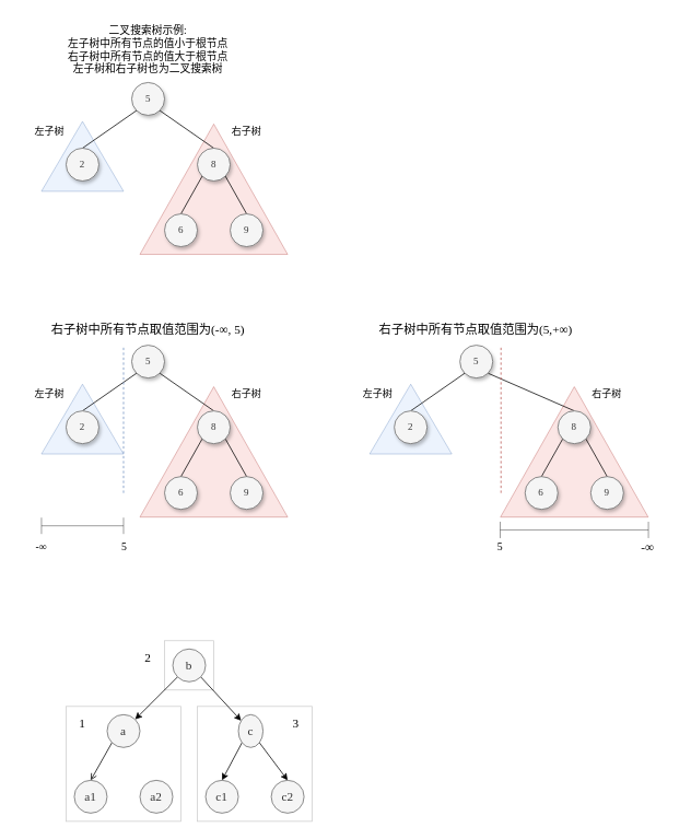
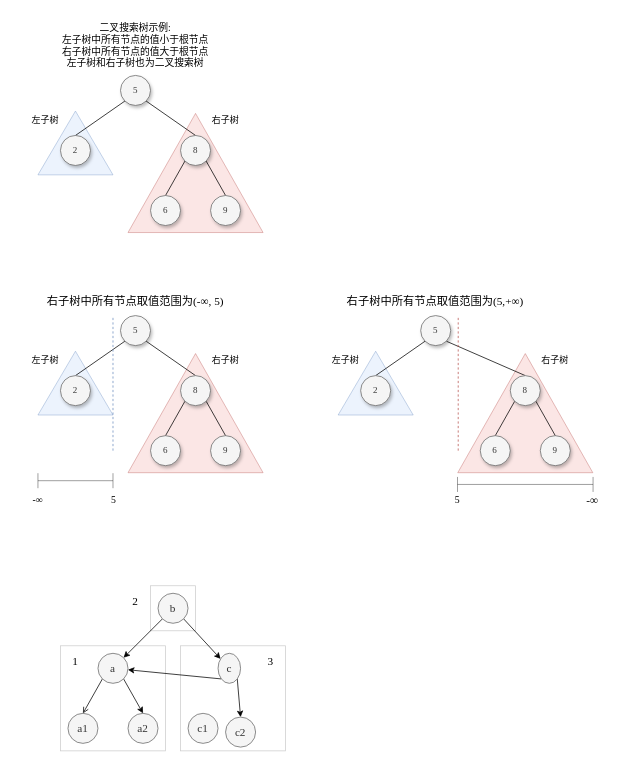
  <mxCell id="0" />
  <mxCell id="1" parent="0" />
  <mxCell id="2" value="" style="triangle;whiteSpace=wrap;html=1;shadow=0;rotation=-90;opacity=50;fillColor=#dae8fc;strokeColor=#6c8ebf;" vertex="1" parent="1"><mxGeometry x="57.5" y="140" width="85" height="100" as="geometry" /></mxCell>
  <mxCell id="3" value="" style="triangle;whiteSpace=wrap;html=1;shadow=0;rotation=-90;opacity=50;fillColor=#f8cecc;strokeColor=#b85450;" vertex="1" parent="1"><mxGeometry x="180.63" y="140" width="158.75" height="180" as="geometry" /></mxCell>
  <mxCell id="4" style="rounded=0;orthogonalLoop=1;jettySize=auto;html=1;exitX=0;exitY=1;exitDx=0;exitDy=0;entryX=0.5;entryY=0;entryDx=0;entryDy=0;endArrow=none;endFill=0;" edge="1" parent="1" source="6" target="7"><mxGeometry relative="1" as="geometry" /></mxCell>
  <mxCell id="5" style="edgeStyle=none;rounded=0;orthogonalLoop=1;jettySize=auto;html=1;exitX=1;exitY=1;exitDx=0;exitDy=0;entryX=0.5;entryY=0;entryDx=0;entryDy=0;endArrow=none;endFill=0;" edge="1" parent="1" source="6" target="10"><mxGeometry relative="1" as="geometry" /></mxCell>
  <mxCell id="6" value="&lt;font face=&quot;Comic Sans MS&quot;&gt;5&lt;/font&gt;" style="ellipse;whiteSpace=wrap;html=1;aspect=fixed;fillColor=#f5f5f5;fontColor=#333333;strokeColor=#666666;shadow=1;" vertex="1" parent="1"><mxGeometry x="160" y="100" width="40" height="40" as="geometry" /></mxCell>
  <mxCell id="7" value="&lt;font face=&quot;Comic Sans MS&quot;&gt;2&lt;/font&gt;" style="ellipse;whiteSpace=wrap;html=1;aspect=fixed;fillColor=#f5f5f5;fontColor=#333333;strokeColor=#666666;shadow=1;" vertex="1" parent="1"><mxGeometry x="80" y="180" width="40" height="40" as="geometry" /></mxCell>
  <mxCell id="8" style="edgeStyle=none;rounded=0;orthogonalLoop=1;jettySize=auto;html=1;exitX=0;exitY=1;exitDx=0;exitDy=0;entryX=0.5;entryY=0;entryDx=0;entryDy=0;endArrow=none;endFill=0;" edge="1" parent="1" source="10" target="11"><mxGeometry relative="1" as="geometry" /></mxCell>
  <mxCell id="9" style="edgeStyle=none;rounded=0;orthogonalLoop=1;jettySize=auto;html=1;exitX=1;exitY=1;exitDx=0;exitDy=0;entryX=0.5;entryY=0;entryDx=0;entryDy=0;endArrow=none;endFill=0;" edge="1" parent="1" source="10" target="12"><mxGeometry relative="1" as="geometry" /></mxCell>
  <mxCell id="10" value="&lt;font face=&quot;Comic Sans MS&quot;&gt;8&lt;/font&gt;" style="ellipse;whiteSpace=wrap;html=1;aspect=fixed;fillColor=#f5f5f5;fontColor=#333333;strokeColor=#666666;shadow=1;" vertex="1" parent="1"><mxGeometry x="240" y="180" width="40" height="40" as="geometry" /></mxCell>
  <mxCell id="11" value="&lt;font face=&quot;Comic Sans MS&quot;&gt;6&lt;/font&gt;" style="ellipse;whiteSpace=wrap;html=1;aspect=fixed;fillColor=#f5f5f5;fontColor=#333333;strokeColor=#666666;shadow=1;" vertex="1" parent="1"><mxGeometry x="200" y="260" width="40" height="40" as="geometry" /></mxCell>
  <mxCell id="12" value="&lt;font face=&quot;Comic Sans MS&quot;&gt;9&lt;/font&gt;" style="ellipse;whiteSpace=wrap;html=1;aspect=fixed;fillColor=#f5f5f5;fontColor=#333333;strokeColor=#666666;shadow=1;" vertex="1" parent="1"><mxGeometry x="280" y="260" width="40" height="40" as="geometry" /></mxCell>
  <mxCell id="13" value="&lt;div&gt;&lt;span style=&quot;font-size: 13px ; font-family: &amp;#34;comic sans ms&amp;#34;&quot;&gt;二叉搜索树示例:&lt;/span&gt;&lt;/div&gt;&lt;font style=&quot;font-size: 13px&quot; face=&quot;Comic Sans MS&quot;&gt;&lt;div&gt;&lt;span&gt;左子树中所有节点的值小于根节点&lt;/span&gt;&lt;/div&gt;&lt;div&gt;&lt;span&gt;右子树中所有节点的值大于根节点&lt;/span&gt;&lt;/div&gt;&lt;div&gt;&lt;span&gt;左子树和右子树也为二叉搜索树&lt;/span&gt;&lt;/div&gt;&lt;/font&gt;" style="text;html=1;strokeColor=none;fillColor=none;align=center;verticalAlign=middle;whiteSpace=wrap;rounded=0;shadow=0;opacity=50;" vertex="1" parent="1"><mxGeometry x="40" y="20" width="280" height="80" as="geometry" /></mxCell>
  <mxCell id="14" value="&lt;font face=&quot;Comic Sans MS&quot;&gt;左子树&lt;/font&gt;" style="text;html=1;strokeColor=none;fillColor=none;align=center;verticalAlign=middle;whiteSpace=wrap;rounded=0;shadow=0;opacity=50;" vertex="1" parent="1"><mxGeometry x="40" y="140" width="40" height="40" as="geometry" /></mxCell>
  <mxCell id="15" value="&lt;font face=&quot;Comic Sans MS&quot;&gt;右子树&lt;/font&gt;" style="text;html=1;strokeColor=none;fillColor=none;align=center;verticalAlign=middle;whiteSpace=wrap;rounded=0;shadow=0;opacity=50;" vertex="1" parent="1"><mxGeometry x="280" y="140" width="40" height="40" as="geometry" /></mxCell>
  <mxCell id="16" value="" style="triangle;whiteSpace=wrap;html=1;shadow=0;rotation=-90;opacity=50;fillColor=#dae8fc;strokeColor=#6c8ebf;" vertex="1" parent="1"><mxGeometry x="57.5" y="460" width="85" height="100" as="geometry" /></mxCell>
  <mxCell id="17" value="" style="triangle;whiteSpace=wrap;html=1;shadow=0;rotation=-90;opacity=50;fillColor=#f8cecc;strokeColor=#b85450;" vertex="1" parent="1"><mxGeometry x="180.63" y="460" width="158.75" height="180" as="geometry" /></mxCell>
  <mxCell id="18" style="rounded=0;orthogonalLoop=1;jettySize=auto;html=1;exitX=0;exitY=1;exitDx=0;exitDy=0;entryX=0.5;entryY=0;entryDx=0;entryDy=0;endArrow=none;endFill=0;" edge="1" parent="1" source="20" target="21"><mxGeometry relative="1" as="geometry" /></mxCell>
  <mxCell id="19" style="edgeStyle=none;rounded=0;orthogonalLoop=1;jettySize=auto;html=1;exitX=1;exitY=1;exitDx=0;exitDy=0;entryX=0.5;entryY=0;entryDx=0;entryDy=0;endArrow=none;endFill=0;" edge="1" parent="1" source="20" target="24"><mxGeometry relative="1" as="geometry" /></mxCell>
  <mxCell id="20" value="&lt;font face=&quot;Comic Sans MS&quot;&gt;5&lt;/font&gt;" style="ellipse;whiteSpace=wrap;html=1;aspect=fixed;fillColor=#f5f5f5;fontColor=#333333;strokeColor=#666666;shadow=1;" vertex="1" parent="1"><mxGeometry x="160" y="420" width="40" height="40" as="geometry" /></mxCell>
  <mxCell id="21" value="&lt;font face=&quot;Comic Sans MS&quot;&gt;2&lt;/font&gt;" style="ellipse;whiteSpace=wrap;html=1;aspect=fixed;fillColor=#f5f5f5;fontColor=#333333;strokeColor=#666666;shadow=1;" vertex="1" parent="1"><mxGeometry x="80" y="500" width="40" height="40" as="geometry" /></mxCell>
  <mxCell id="22" style="edgeStyle=none;rounded=0;orthogonalLoop=1;jettySize=auto;html=1;exitX=0;exitY=1;exitDx=0;exitDy=0;entryX=0.5;entryY=0;entryDx=0;entryDy=0;endArrow=none;endFill=0;" edge="1" parent="1" source="24" target="25"><mxGeometry relative="1" as="geometry" /></mxCell>
  <mxCell id="23" style="edgeStyle=none;rounded=0;orthogonalLoop=1;jettySize=auto;html=1;exitX=1;exitY=1;exitDx=0;exitDy=0;entryX=0.5;entryY=0;entryDx=0;entryDy=0;endArrow=none;endFill=0;" edge="1" parent="1" source="24" target="26"><mxGeometry relative="1" as="geometry" /></mxCell>
  <mxCell id="24" value="&lt;font face=&quot;Comic Sans MS&quot;&gt;8&lt;/font&gt;" style="ellipse;whiteSpace=wrap;html=1;aspect=fixed;fillColor=#f5f5f5;fontColor=#333333;strokeColor=#666666;shadow=1;" vertex="1" parent="1"><mxGeometry x="240" y="500" width="40" height="40" as="geometry" /></mxCell>
  <mxCell id="25" value="&lt;font face=&quot;Comic Sans MS&quot;&gt;6&lt;/font&gt;" style="ellipse;whiteSpace=wrap;html=1;aspect=fixed;fillColor=#f5f5f5;fontColor=#333333;strokeColor=#666666;shadow=1;" vertex="1" parent="1"><mxGeometry x="200" y="580" width="40" height="40" as="geometry" /></mxCell>
  <mxCell id="26" value="&lt;font face=&quot;Comic Sans MS&quot;&gt;9&lt;/font&gt;" style="ellipse;whiteSpace=wrap;html=1;aspect=fixed;fillColor=#f5f5f5;fontColor=#333333;strokeColor=#666666;shadow=1;" vertex="1" parent="1"><mxGeometry x="280" y="580" width="40" height="40" as="geometry" /></mxCell>
  <mxCell id="27" value="&lt;font face=&quot;Comic Sans MS&quot;&gt;左子树&lt;/font&gt;" style="text;html=1;strokeColor=none;fillColor=none;align=center;verticalAlign=middle;whiteSpace=wrap;rounded=0;shadow=0;opacity=50;" vertex="1" parent="1"><mxGeometry x="40" y="460" width="40" height="40" as="geometry" /></mxCell>
  <mxCell id="28" value="&lt;font face=&quot;Comic Sans MS&quot;&gt;右子树&lt;/font&gt;" style="text;html=1;strokeColor=none;fillColor=none;align=center;verticalAlign=middle;whiteSpace=wrap;rounded=0;shadow=0;opacity=50;" vertex="1" parent="1"><mxGeometry x="280" y="460" width="40" height="40" as="geometry" /></mxCell>
  <mxCell id="29" value="" style="endArrow=none;dashed=1;html=1;rounded=0;fontFamily=Comic Sans MS;fontSize=13;fillColor=#dae8fc;strokeColor=#6c8ebf;" edge="1" parent="1"><mxGeometry width="50" height="50" relative="1" as="geometry"><mxPoint x="150" y="600" as="sourcePoint" /><mxPoint x="150" y="420" as="targetPoint" /></mxGeometry></mxCell>
  <mxCell id="30" value="" style="triangle;whiteSpace=wrap;html=1;shadow=0;rotation=-90;opacity=50;fillColor=#dae8fc;strokeColor=#6c8ebf;" vertex="1" parent="1"><mxGeometry x="457.5" y="460" width="85" height="100" as="geometry" /></mxCell>
  <mxCell id="31" value="" style="triangle;whiteSpace=wrap;html=1;shadow=0;rotation=-90;opacity=50;fillColor=#f8cecc;strokeColor=#b85450;" vertex="1" parent="1"><mxGeometry x="620" y="460" width="158.75" height="180" as="geometry" /></mxCell>
  <mxCell id="32" style="rounded=0;orthogonalLoop=1;jettySize=auto;html=1;exitX=0;exitY=1;exitDx=0;exitDy=0;entryX=0.5;entryY=0;entryDx=0;entryDy=0;endArrow=none;endFill=0;" edge="1" parent="1" source="34" target="35"><mxGeometry relative="1" as="geometry" /></mxCell>
  <mxCell id="33" style="edgeStyle=none;rounded=0;orthogonalLoop=1;jettySize=auto;html=1;exitX=1;exitY=1;exitDx=0;exitDy=0;entryX=0.5;entryY=0;entryDx=0;entryDy=0;endArrow=none;endFill=0;" edge="1" parent="1" source="34" target="38"><mxGeometry relative="1" as="geometry"><mxPoint x="633.512" y="454.142" as="sourcePoint" /></mxGeometry></mxCell>
  <mxCell id="34" value="&lt;font face=&quot;Comic Sans MS&quot;&gt;5&lt;/font&gt;" style="ellipse;whiteSpace=wrap;html=1;aspect=fixed;fillColor=#f5f5f5;fontColor=#333333;strokeColor=#666666;shadow=1;" vertex="1" parent="1"><mxGeometry x="560" y="420" width="40" height="40" as="geometry" /></mxCell>
  <mxCell id="35" value="&lt;font face=&quot;Comic Sans MS&quot;&gt;2&lt;/font&gt;" style="ellipse;whiteSpace=wrap;html=1;aspect=fixed;fillColor=#f5f5f5;fontColor=#333333;strokeColor=#666666;shadow=1;" vertex="1" parent="1"><mxGeometry x="480" y="500" width="40" height="40" as="geometry" /></mxCell>
  <mxCell id="36" style="edgeStyle=none;rounded=0;orthogonalLoop=1;jettySize=auto;html=1;exitX=0;exitY=1;exitDx=0;exitDy=0;entryX=0.5;entryY=0;entryDx=0;entryDy=0;endArrow=none;endFill=0;" edge="1" parent="1" source="38" target="39"><mxGeometry relative="1" as="geometry" /></mxCell>
  <mxCell id="37" style="edgeStyle=none;rounded=0;orthogonalLoop=1;jettySize=auto;html=1;exitX=1;exitY=1;exitDx=0;exitDy=0;entryX=0.5;entryY=0;entryDx=0;entryDy=0;endArrow=none;endFill=0;" edge="1" parent="1" source="38" target="40"><mxGeometry relative="1" as="geometry" /></mxCell>
  <mxCell id="38" value="&lt;font face=&quot;Comic Sans MS&quot;&gt;8&lt;/font&gt;" style="ellipse;whiteSpace=wrap;html=1;aspect=fixed;fillColor=#f5f5f5;fontColor=#333333;strokeColor=#666666;shadow=1;" vertex="1" parent="1"><mxGeometry x="679.37" y="500" width="40" height="40" as="geometry" /></mxCell>
  <mxCell id="39" value="&lt;font face=&quot;Comic Sans MS&quot;&gt;6&lt;/font&gt;" style="ellipse;whiteSpace=wrap;html=1;aspect=fixed;fillColor=#f5f5f5;fontColor=#333333;strokeColor=#666666;shadow=1;" vertex="1" parent="1"><mxGeometry x="639.37" y="580" width="40" height="40" as="geometry" /></mxCell>
  <mxCell id="40" value="&lt;font face=&quot;Comic Sans MS&quot;&gt;9&lt;/font&gt;" style="ellipse;whiteSpace=wrap;html=1;aspect=fixed;fillColor=#f5f5f5;fontColor=#333333;strokeColor=#666666;shadow=1;" vertex="1" parent="1"><mxGeometry x="719.37" y="580" width="40" height="40" as="geometry" /></mxCell>
  <mxCell id="41" value="&lt;font face=&quot;Comic Sans MS&quot;&gt;左子树&lt;/font&gt;" style="text;html=1;strokeColor=none;fillColor=none;align=center;verticalAlign=middle;whiteSpace=wrap;rounded=0;shadow=0;opacity=50;" vertex="1" parent="1"><mxGeometry x="440" y="460" width="40" height="40" as="geometry" /></mxCell>
  <mxCell id="42" value="&lt;font face=&quot;Comic Sans MS&quot;&gt;右子树&lt;/font&gt;" style="text;html=1;strokeColor=none;fillColor=none;align=center;verticalAlign=middle;whiteSpace=wrap;rounded=0;shadow=0;opacity=50;" vertex="1" parent="1"><mxGeometry x="719.37" y="460" width="40" height="40" as="geometry" /></mxCell>
  <mxCell id="43" value="" style="endArrow=none;dashed=1;html=1;rounded=0;fontFamily=Comic Sans MS;fontSize=13;fillColor=#f8cecc;strokeColor=#b85450;" edge="1" parent="1"><mxGeometry width="50" height="50" relative="1" as="geometry"><mxPoint x="610" y="600" as="sourcePoint" /><mxPoint x="610" y="420" as="targetPoint" /></mxGeometry></mxCell>
  <mxCell id="44" value="" style="shape=crossbar;whiteSpace=wrap;html=1;rounded=1;shadow=0;fontFamily=Comic Sans MS;fontSize=13;opacity=50;" vertex="1" parent="1"><mxGeometry x="50" y="630" width="100" height="20" as="geometry" /></mxCell>
  <mxCell id="45" value="-∞" style="text;html=1;strokeColor=none;fillColor=none;align=center;verticalAlign=middle;whiteSpace=wrap;rounded=0;shadow=0;fontFamily=Comic Sans MS;fontSize=13;opacity=50;" vertex="1" parent="1"><mxGeometry x="20" y="650" width="60" height="30" as="geometry" /></mxCell>
  <mxCell id="46" value="5" style="text;html=1;strokeColor=none;fillColor=none;align=center;verticalAlign=middle;whiteSpace=wrap;rounded=0;shadow=0;fontFamily=Comic Sans MS;fontSize=13;opacity=50;" vertex="1" parent="1"><mxGeometry x="120.63" y="650" width="60" height="30" as="geometry" /></mxCell>
  <mxCell id="47" value="" style="shape=crossbar;whiteSpace=wrap;html=1;rounded=1;shadow=0;fontFamily=Comic Sans MS;fontSize=13;opacity=50;" vertex="1" parent="1"><mxGeometry x="609.05" y="635" width="180.63" height="20" as="geometry" /></mxCell>
  <mxCell id="48" value="5" style="text;html=1;strokeColor=none;fillColor=none;align=center;verticalAlign=middle;whiteSpace=wrap;rounded=0;shadow=0;fontFamily=Comic Sans MS;fontSize=13;opacity=50;" vertex="1" parent="1"><mxGeometry x="579.37" y="650" width="60" height="30" as="geometry" /></mxCell>
  <mxCell id="49" value="&lt;font style=&quot;font-size: 15px&quot;&gt;-∞&lt;/font&gt;" style="text;html=1;strokeColor=none;fillColor=none;align=center;verticalAlign=middle;whiteSpace=wrap;rounded=0;shadow=0;fontFamily=Comic Sans MS;fontSize=13;opacity=50;" vertex="1" parent="1"><mxGeometry x="759.37" y="650" width="60" height="30" as="geometry" /></mxCell>
  <mxCell id="50" value="右子树中所有节点取值范围为(-∞, 5)" style="text;html=1;strokeColor=none;fillColor=none;align=center;verticalAlign=middle;whiteSpace=wrap;rounded=0;shadow=0;fontFamily=Comic Sans MS;fontSize=15;opacity=50;" vertex="1" parent="1"><mxGeometry x="40" y="380" width="280" height="40" as="geometry" /></mxCell>
  <mxCell id="51" value="右子树中所有节点取值范围为(5,+∞)" style="text;html=1;strokeColor=none;fillColor=none;align=center;verticalAlign=middle;whiteSpace=wrap;rounded=0;shadow=0;fontFamily=Comic Sans MS;fontSize=15;opacity=50;" vertex="1" parent="1"><mxGeometry x="439.37" y="380" width="280.63" height="40" as="geometry" /></mxCell>
  <mxCell id="52" value="" style="rounded=0;whiteSpace=wrap;html=1;opacity=20;" vertex="1" parent="1"><mxGeometry x="240" y="860" width="140" height="140" as="geometry" /></mxCell>
  <mxCell id="53" value="" style="rounded=0;whiteSpace=wrap;html=1;opacity=20;" vertex="1" parent="1"><mxGeometry x="200" y="780" width="60" height="60" as="geometry" /></mxCell>
  <mxCell id="54" value="" style="rounded=0;whiteSpace=wrap;html=1;opacity=20;" vertex="1" parent="1"><mxGeometry x="80" y="860" width="140" height="140" as="geometry" /></mxCell>
  <mxCell id="55" style="rounded=0;orthogonalLoop=1;jettySize=auto;html=1;exitX=0;exitY=1;exitDx=0;exitDy=0;entryX=1;entryY=0;entryDx=0;entryDy=0;" edge="1" parent="1" source="57" target="60"><mxGeometry relative="1" as="geometry" /></mxCell>
  <mxCell id="56" style="edgeStyle=none;rounded=0;orthogonalLoop=1;jettySize=auto;html=1;exitX=1;exitY=1;exitDx=0;exitDy=0;" edge="1" parent="1" source="57" target="63"><mxGeometry relative="1" as="geometry" /></mxCell>
  <mxCell id="57" value="&lt;font face=&quot;Comic Sans MS&quot; style=&quot;font-size: 15px&quot;&gt;b&lt;/font&gt;" style="ellipse;whiteSpace=wrap;html=1;aspect=fixed;fillColor=#f5f5f5;fontColor=#333333;strokeColor=#666666;" vertex="1" parent="1"><mxGeometry x="210" y="790" width="40" height="40" as="geometry" /></mxCell>
  <mxCell id="58" style="edgeStyle=none;rounded=0;orthogonalLoop=1;jettySize=auto;html=1;exitX=0;exitY=1;exitDx=0;exitDy=0;entryX=0.5;entryY=0;entryDx=0;entryDy=0;endArrow=open;" edge="1" parent="1" source="60" target="64"><mxGeometry relative="1" as="geometry" /></mxCell>
+ <mxCell id="59" style="edgeStyle=none;rounded=0;orthogonalLoop=1;jettySize=auto;html=1;exitX=1;exitY=1;exitDx=0;exitDy=0;entryX=0.5;entryY=0;entryDx=0;entryDy=0;" edge="1" parent="1" source="60" target="65"><mxGeometry relative="1" as="geometry" /></mxCell>
  <mxCell id="60" value="&lt;font style=&quot;font-size: 15px&quot; face=&quot;Comic Sans MS&quot;&gt;a&lt;/font&gt;" style="ellipse;whiteSpace=wrap;html=1;aspect=fixed;fillColor=#f5f5f5;fontColor=#333333;strokeColor=#666666;" vertex="1" parent="1"><mxGeometry x="130" y="870" width="40" height="40" as="geometry" /></mxCell>
- <mxCell id="61" style="edgeStyle=none;rounded=0;orthogonalLoop=1;jettySize=auto;html=1;exitX=0;exitY=1;exitDx=0;exitDy=0;entryX=0.5;entryY=0;entryDx=0;entryDy=0;" edge="1" parent="1" source="63" target="66"><mxGeometry relative="1" as="geometry" /></mxCell>
+ <mxCell id="61" style="edgeStyle=none;rounded=0;orthogonalLoop=1;jettySize=auto;html=1;exitX=0;exitY=1;exitDx=0;exitDy=0;" edge="1" parent="1" source="63" target="60"><mxGeometry relative="1" as="geometry" /></mxCell>
  <mxCell id="62" style="edgeStyle=none;rounded=0;orthogonalLoop=1;jettySize=auto;html=1;exitX=1;exitY=1;exitDx=0;exitDy=0;entryX=0.5;entryY=0;entryDx=0;entryDy=0;" edge="1" parent="1" source="63" target="67"><mxGeometry relative="1" as="geometry" /></mxCell>
  <mxCell id="63" value="&lt;font style=&quot;font-size: 15px&quot; face=&quot;Comic Sans MS&quot;&gt;c&lt;/font&gt;" style="ellipse;whiteSpace=wrap;html=1;aspect=fixed;fillColor=#f5f5f5;fontColor=#333333;strokeColor=#666666;" vertex="1" parent="1"><mxGeometry x="290" y="870" width="30" height="40" as="geometry" /></mxCell>
  <mxCell id="64" value="&lt;font style=&quot;font-size: 15px&quot; face=&quot;Comic Sans MS&quot;&gt;a1&lt;/font&gt;" style="ellipse;whiteSpace=wrap;html=1;aspect=fixed;fillColor=#f5f5f5;fontColor=#333333;strokeColor=#666666;" vertex="1" parent="1"><mxGeometry x="90" y="950" width="40" height="40" as="geometry" /></mxCell>
  <mxCell id="65" value="&lt;font style=&quot;font-size: 15px&quot; face=&quot;Comic Sans MS&quot;&gt;a2&lt;/font&gt;" style="ellipse;whiteSpace=wrap;html=1;aspect=fixed;fillColor=#f5f5f5;fontColor=#333333;strokeColor=#666666;" vertex="1" parent="1"><mxGeometry x="170" y="950" width="40" height="40" as="geometry" /></mxCell>
  <mxCell id="66" value="&lt;font style=&quot;font-size: 15px&quot; face=&quot;Comic Sans MS&quot;&gt;c1&lt;/font&gt;" style="ellipse;whiteSpace=wrap;html=1;aspect=fixed;fillColor=#f5f5f5;fontColor=#333333;strokeColor=#666666;" vertex="1" parent="1"><mxGeometry x="250" y="950" width="40" height="40" as="geometry" /></mxCell>
- <mxCell id="67" value="&lt;font style=&quot;font-size: 15px&quot; face=&quot;Comic Sans MS&quot;&gt;c2&lt;/font&gt;" style="ellipse;whiteSpace=wrap;html=1;aspect=fixed;fillColor=#f5f5f5;fontColor=#333333;strokeColor=#666666;" vertex="1" parent="1"><mxGeometry x="330" y="950" width="40" height="40" as="geometry" /></mxCell>
+ <mxCell id="67" value="&lt;font style=&quot;font-size: 15px&quot; face=&quot;Comic Sans MS&quot;&gt;c2&lt;/font&gt;" style="ellipse;whiteSpace=wrap;html=1;aspect=fixed;fillColor=#f5f5f5;fontColor=#333333;strokeColor=#666666;" vertex="1" parent="1"><mxGeometry x="300" y="955" width="40" height="40" as="geometry" /></mxCell>
  <mxCell id="68" value="1" style="text;html=1;strokeColor=none;fillColor=none;align=center;verticalAlign=middle;whiteSpace=wrap;rounded=0;fontFamily=Comic Sans MS;fontSize=15;opacity=20;" vertex="1" parent="1"><mxGeometry x="80" y="860" width="40" height="40" as="geometry" /></mxCell>
  <mxCell id="69" value="2" style="text;html=1;strokeColor=none;fillColor=none;align=center;verticalAlign=middle;whiteSpace=wrap;rounded=0;fontFamily=Comic Sans MS;fontSize=15;opacity=20;" vertex="1" parent="1"><mxGeometry x="160" y="780" width="40" height="40" as="geometry" /></mxCell>
  <mxCell id="70" value="3" style="text;html=1;strokeColor=none;fillColor=none;align=center;verticalAlign=middle;whiteSpace=wrap;rounded=0;fontFamily=Comic Sans MS;fontSize=15;opacity=20;" vertex="1" parent="1"><mxGeometry x="340" y="860" width="40" height="40" as="geometry" /></mxCell>
